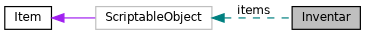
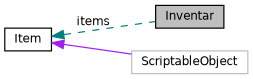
  digraph {
    rankdir=LR
    node [color=black fillcolor=white fontname=Helvetica fontsize=10 shape=record style=filled]
    edge [dir=back fontname=Helvetica fontsize=10 labelfontname=Helvetica labelfontsize=10]
    n1 [fillcolor=grey75 fontcolor=black height=0.2 label=Inventar width=0.4]
    n2 [height=0.2 label=Item width=0.4]
    n3 [color=grey75 height=0.2 label=ScriptableObject width=0.4]
-   n3 -> n1 [color=teal label=" items" style=dashed]
+   n2 -> n1 [color=teal label=" items" style=dashed]
    n2 -> n3 [color=purple style=solid]
  }
